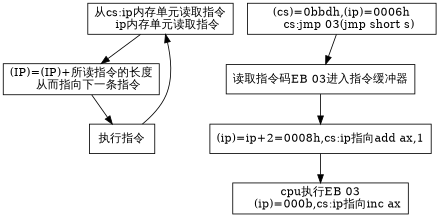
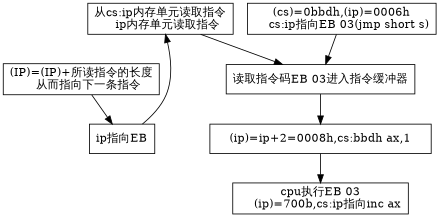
  digraph {
    node [shape=box]
    n1 [label="从cs:ip内存单元读取指令\n    ip内存单元读取指令"]
    n2 [label="(IP)=(IP)+所读指令的长度\n    从而指向下一条指令"]
-   n3 [label="执行指令"]
-   n4 [label="(cs)=0bbdh,(ip)=0006h\n    cs:jmp 03(jmp short s)"]
+   n3 [label="ip指向EB"]
+   n4 [label="(cs)=0bbdh,(ip)=0006h\n    cs:ip指向EB 03(jmp short s)"]
    n5 [label="读取指令码EB 03进入指令缓冲器"]
-   n6 [label="(ip)=ip+2=0008h,cs:ip指向add ax,1"]
-   n7 [label="cpu执行EB 03\n    (ip)=000b,cs:ip指向inc ax"]
-   n1 -> n2
+   n6 [label="(ip)=ip+2=0008h,cs:bbdh ax,1"]
+   n7 [label="cpu执行EB 03\n    (ip)=700b,cs:ip指向inc ax"]
+   n1 -> n5
    n2 -> n3
    n3 -> n1
    n4 -> n5
    n5 -> n6
    n6 -> n7
  }
